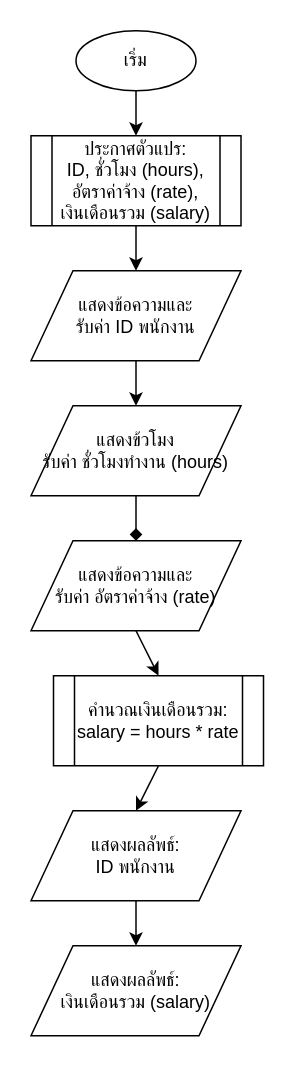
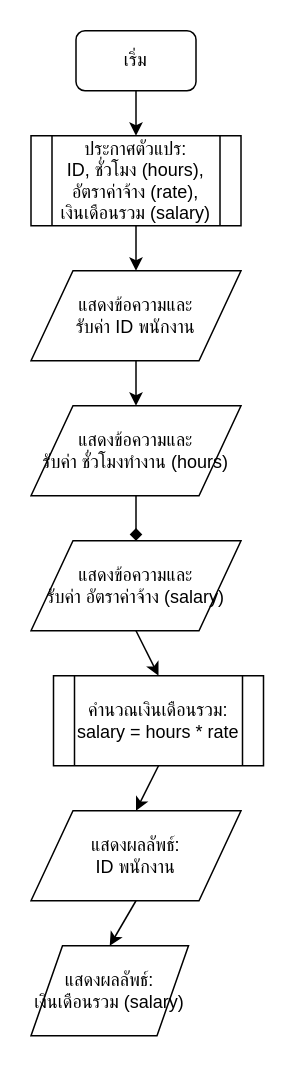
  <mxCell id="0" />
  <mxCell id="1" parent="0" />
- <mxCell id="2" value="เริ่ม" style="ellipse;whiteSpace=wrap;html=1;" vertex="1" parent="1"><mxGeometry x="50" y="20" width="80" height="40" as="geometry" /></mxCell>
+ <mxCell id="2" value="เริ่ม" style="whiteSpace=wrap;html=1;rounded=1;" vertex="1" parent="1"><mxGeometry x="50" y="20" width="80" height="40" as="geometry" /></mxCell>
  <mxCell id="3" value="ประกาศตัวแปร:&lt;br&gt;ID, ชั่วโมง (hours),&lt;br&gt;อัตราค่าจ้าง (rate),&lt;br&gt;เงินเดือนรวม (salary)" style="shape=process;whiteSpace=wrap;html=1;" vertex="1" parent="1"><mxGeometry x="20" y="90" width="140" height="60" as="geometry" /></mxCell>
  <mxCell id="4" value="" style="endArrow=classic;html=1;exitX=0.5;exitY=1;entryX=0.5;entryY=0;" edge="1" parent="1" source="2" target="3"><mxGeometry width="50" height="50" relative="1" as="geometry"><mxPoint x="90" y="60" as="sourcePoint" /><mxPoint x="140" y="110" as="targetPoint" /></mxGeometry></mxCell>
  <mxCell id="5" value="แสดงข้อความและ&lt;br&gt;รับค่า ID พนักงาน" style="shape=parallelogram;perimeter=parallelogramPerimeter;whiteSpace=wrap;html=1;" vertex="1" parent="1"><mxGeometry x="20" y="180" width="140" height="60" as="geometry" /></mxCell>
  <mxCell id="6" value="" style="endArrow=classic;html=1;exitX=0.5;exitY=1;entryX=0.5;entryY=0;" edge="1" parent="1" source="3" target="5"><mxGeometry width="50" height="50" relative="1" as="geometry"><mxPoint x="90" y="150" as="sourcePoint" /><mxPoint x="140" y="200" as="targetPoint" /></mxGeometry></mxCell>
- <mxCell id="7" value="แสดงข้วโมง&lt;br&gt;รับค่า ชั่วโมงทำงาน (hours)" style="shape=parallelogram;perimeter=parallelogramPerimeter;whiteSpace=wrap;html=1;" vertex="1" parent="1"><mxGeometry x="20" y="270" width="140" height="60" as="geometry" /></mxCell>
+ <mxCell id="7" value="แสดงข้อความและ&lt;br&gt;รับค่า ชั่วโมงทำงาน (hours)" style="shape=parallelogram;perimeter=parallelogramPerimeter;whiteSpace=wrap;html=1;" vertex="1" parent="1"><mxGeometry x="20" y="270" width="140" height="60" as="geometry" /></mxCell>
  <mxCell id="8" value="" style="endArrow=classic;html=1;exitX=0.5;exitY=1;entryX=0.5;entryY=0;" edge="1" parent="1" source="5" target="7"><mxGeometry width="50" height="50" relative="1" as="geometry"><mxPoint x="90" y="240" as="sourcePoint" /><mxPoint x="140" y="290" as="targetPoint" /></mxGeometry></mxCell>
- <mxCell id="9" value="แสดงข้อความและ&lt;br&gt;รับค่า อัตราค่าจ้าง (rate)" style="shape=parallelogram;perimeter=parallelogramPerimeter;whiteSpace=wrap;html=1;" vertex="1" parent="1"><mxGeometry x="20" y="360" width="140" height="60" as="geometry" /></mxCell>
+ <mxCell id="9" value="แสดงข้อความและ&lt;br&gt;รับค่า อัตราค่าจ้าง (salary)" style="shape=parallelogram;perimeter=parallelogramPerimeter;whiteSpace=wrap;html=1;" vertex="1" parent="1"><mxGeometry x="20" y="360" width="140" height="60" as="geometry" /></mxCell>
  <mxCell id="10" value="" style="endArrow=diamond;html=1;exitX=0.5;exitY=1;entryX=0.5;entryY=0;" edge="1" parent="1" source="7" target="9"><mxGeometry width="50" height="50" relative="1" as="geometry"><mxPoint x="90" y="330" as="sourcePoint" /><mxPoint x="140" y="380" as="targetPoint" /></mxGeometry></mxCell>
  <mxCell id="11" value="คำนวณเงินเดือนรวม:&lt;br&gt;salary = hours * rate" style="shape=process;whiteSpace=wrap;html=1;" vertex="1" parent="1"><mxGeometry x="35" y="450" width="140" height="60" as="geometry" /></mxCell>
  <mxCell id="12" value="" style="endArrow=classic;html=1;exitX=0.5;exitY=1;entryX=0.5;entryY=0;" edge="1" parent="1" source="9" target="11"><mxGeometry width="50" height="50" relative="1" as="geometry"><mxPoint x="90" y="420" as="sourcePoint" /><mxPoint x="140" y="470" as="targetPoint" /></mxGeometry></mxCell>
  <mxCell id="13" value="แสดงผลลัพธ์:&lt;br&gt;ID พนักงาน" style="shape=parallelogram;perimeter=parallelogramPerimeter;whiteSpace=wrap;html=1;" vertex="1" parent="1"><mxGeometry x="20" y="540" width="140" height="60" as="geometry" /></mxCell>
  <mxCell id="14" value="" style="endArrow=classic;html=1;exitX=0.5;exitY=1;entryX=0.5;entryY=0;" edge="1" parent="1" source="11" target="13"><mxGeometry width="50" height="50" relative="1" as="geometry"><mxPoint x="90" y="510" as="sourcePoint" /><mxPoint x="140" y="560" as="targetPoint" /></mxGeometry></mxCell>
- <mxCell id="15" value="แสดงผลลัพธ์:&lt;br&gt;เงินเดือนรวม (salary)" style="shape=parallelogram;perimeter=parallelogramPerimeter;whiteSpace=wrap;html=1;" vertex="1" parent="1"><mxGeometry x="20" y="630" width="140" height="60" as="geometry" /></mxCell>
+ <mxCell id="15" value="แสดงผลลัพธ์:&lt;br&gt;เงินเดือนรวม (salary)" style="shape=parallelogram;perimeter=parallelogramPerimeter;whiteSpace=wrap;html=1;" vertex="1" parent="1"><mxGeometry x="20" y="630" width="105" height="60" as="geometry" /></mxCell>
  <mxCell id="16" value="" style="endArrow=classic;html=1;exitX=0.5;exitY=1;entryX=0.5;entryY=0;" edge="1" parent="1" source="13" target="15"><mxGeometry width="50" height="50" relative="1" as="geometry"><mxPoint x="90" y="600" as="sourcePoint" /><mxPoint x="140" y="650" as="targetPoint" /></mxGeometry></mxCell>
